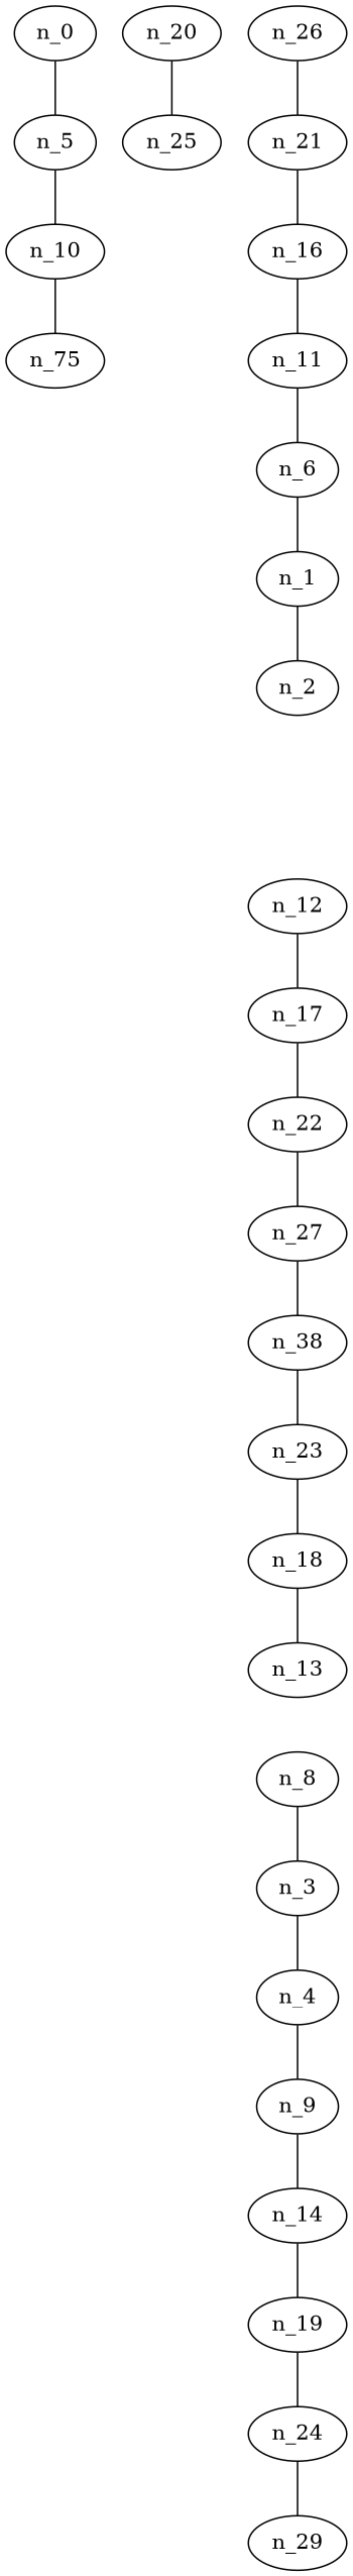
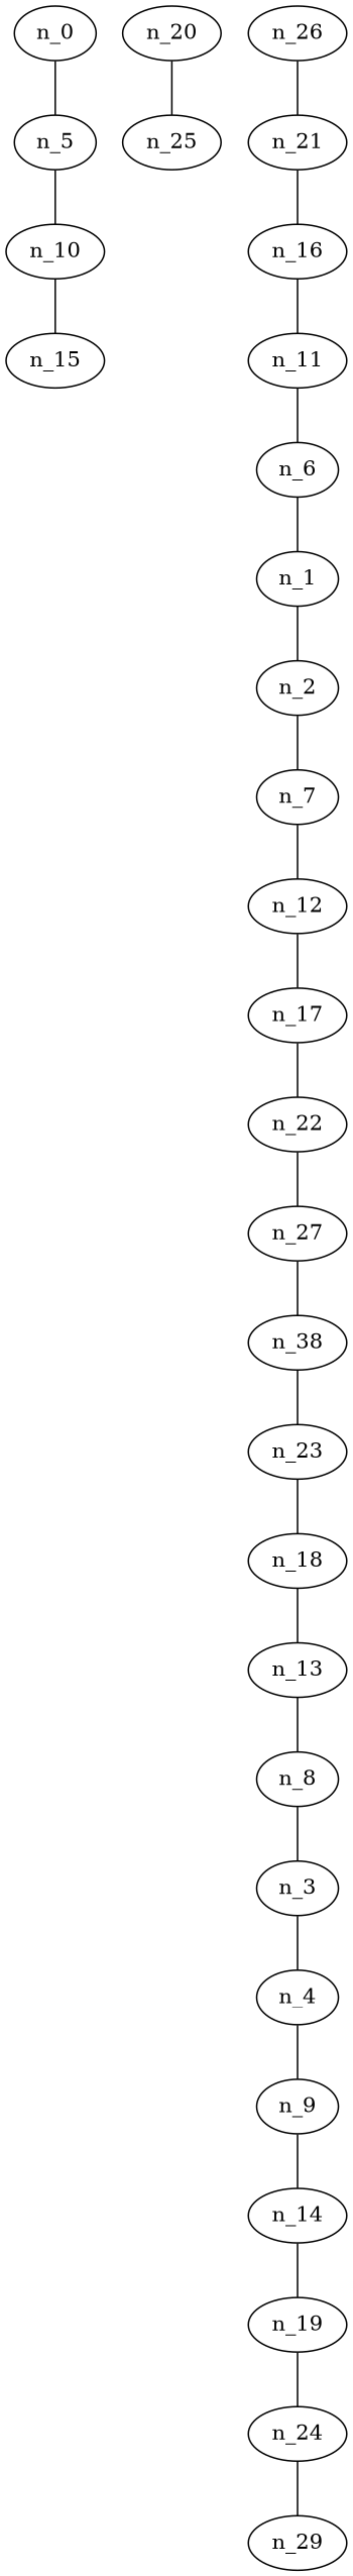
  graph {
    n_0
    n_5
    n_10
-   n_15 [label=n_75]
+   n_15
    n_20
    n_25
    n_26
    n_21
    n_16
    n_11
    n_6
    n_1
    n_2
+   n_7
    n_12
    n_17
    n_22
    n_27
    n19 [label=n_38]
    n_23
    n_18
    n_13
    n_8
    n_3
    n_4
    n_9
    n_14
    n_19
    n_24
    n_29
    n_0 -- n_5
    n_5 -- n_10
    n_10 -- n_15
    n_20 -- n_25
    n_26 -- n_21
    n_21 -- n_16
    n_16 -- n_11
    n_11 -- n_6
    n_6 -- n_1
    n_1 -- n_2
+   n_2 -- n_7
+   n_7 -- n_12
    n_12 -- n_17
    n_17 -- n_22
    n_22 -- n_27
    n_27 -- n19
    n19 -- n_23
    n_23 -- n_18
    n_18 -- n_13
+   n_13 -- n_8
    n_8 -- n_3
    n_3 -- n_4
    n_4 -- n_9
    n_9 -- n_14
    n_14 -- n_19
    n_19 -- n_24
    n_24 -- n_29
  }
